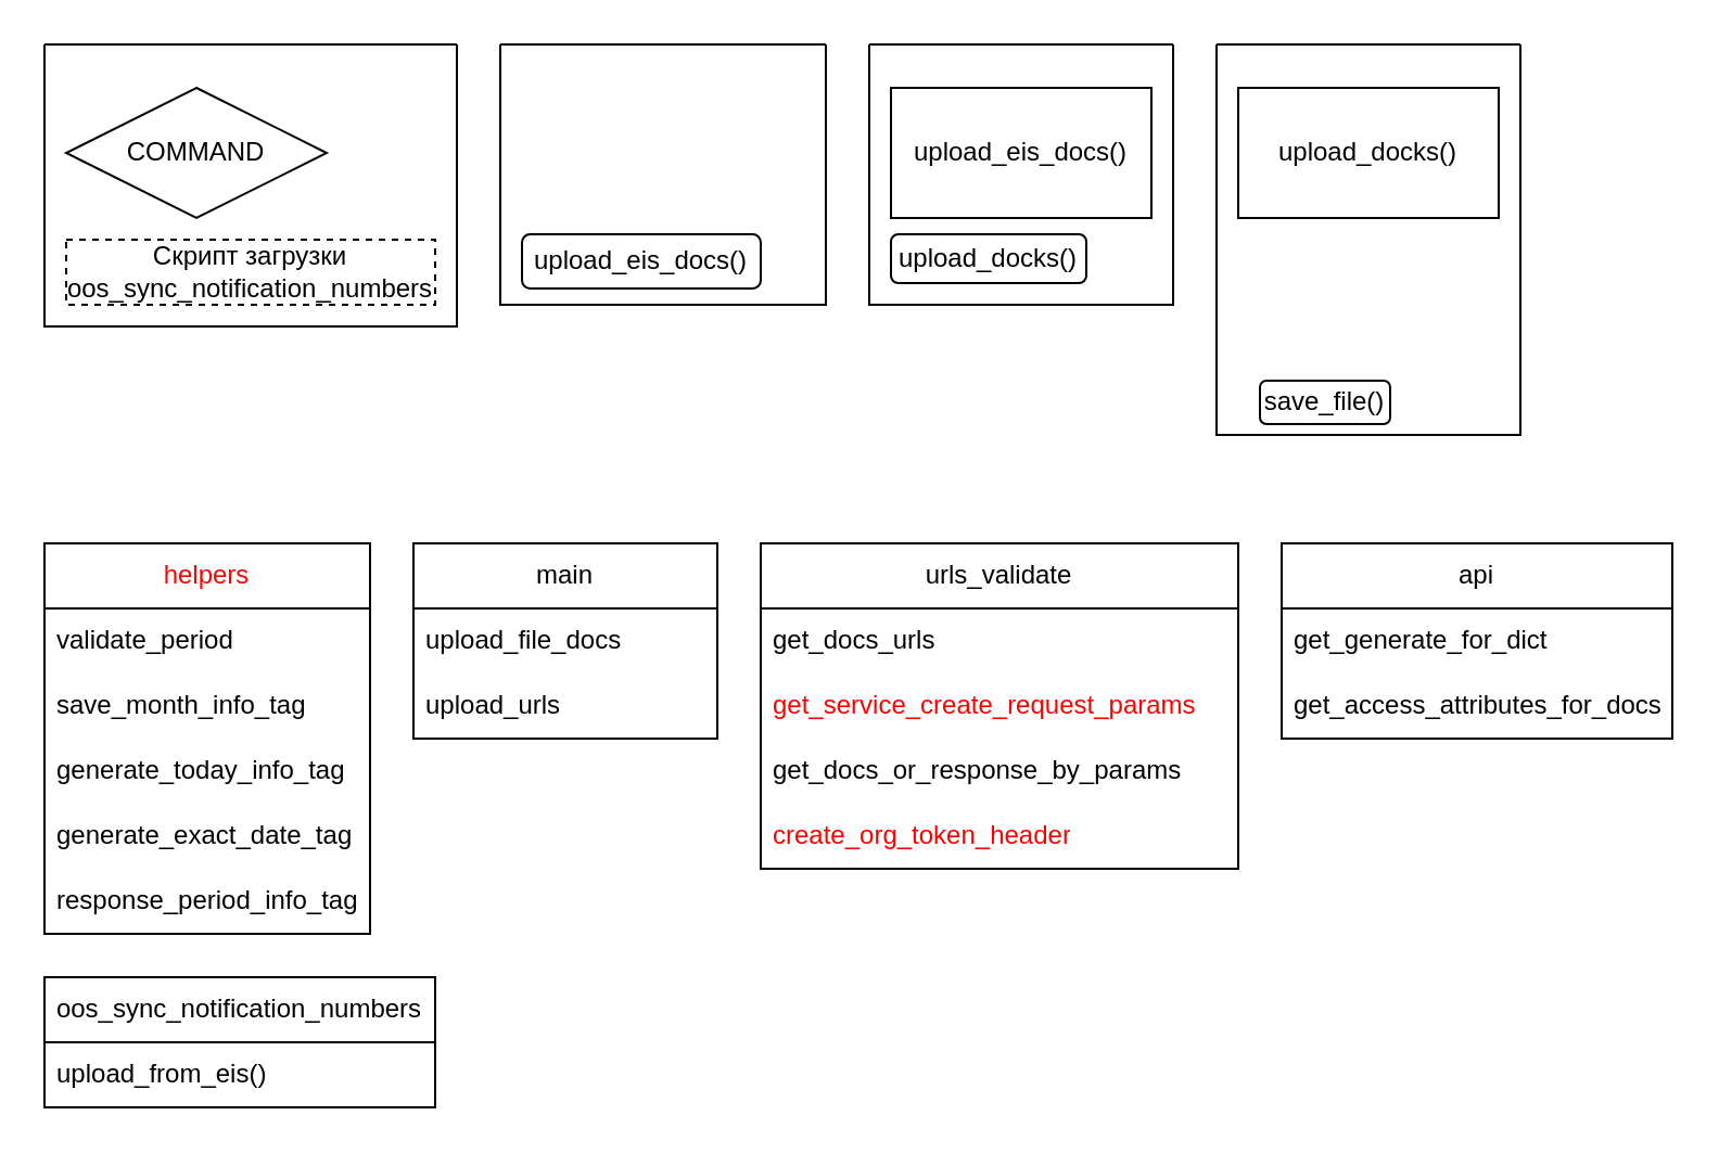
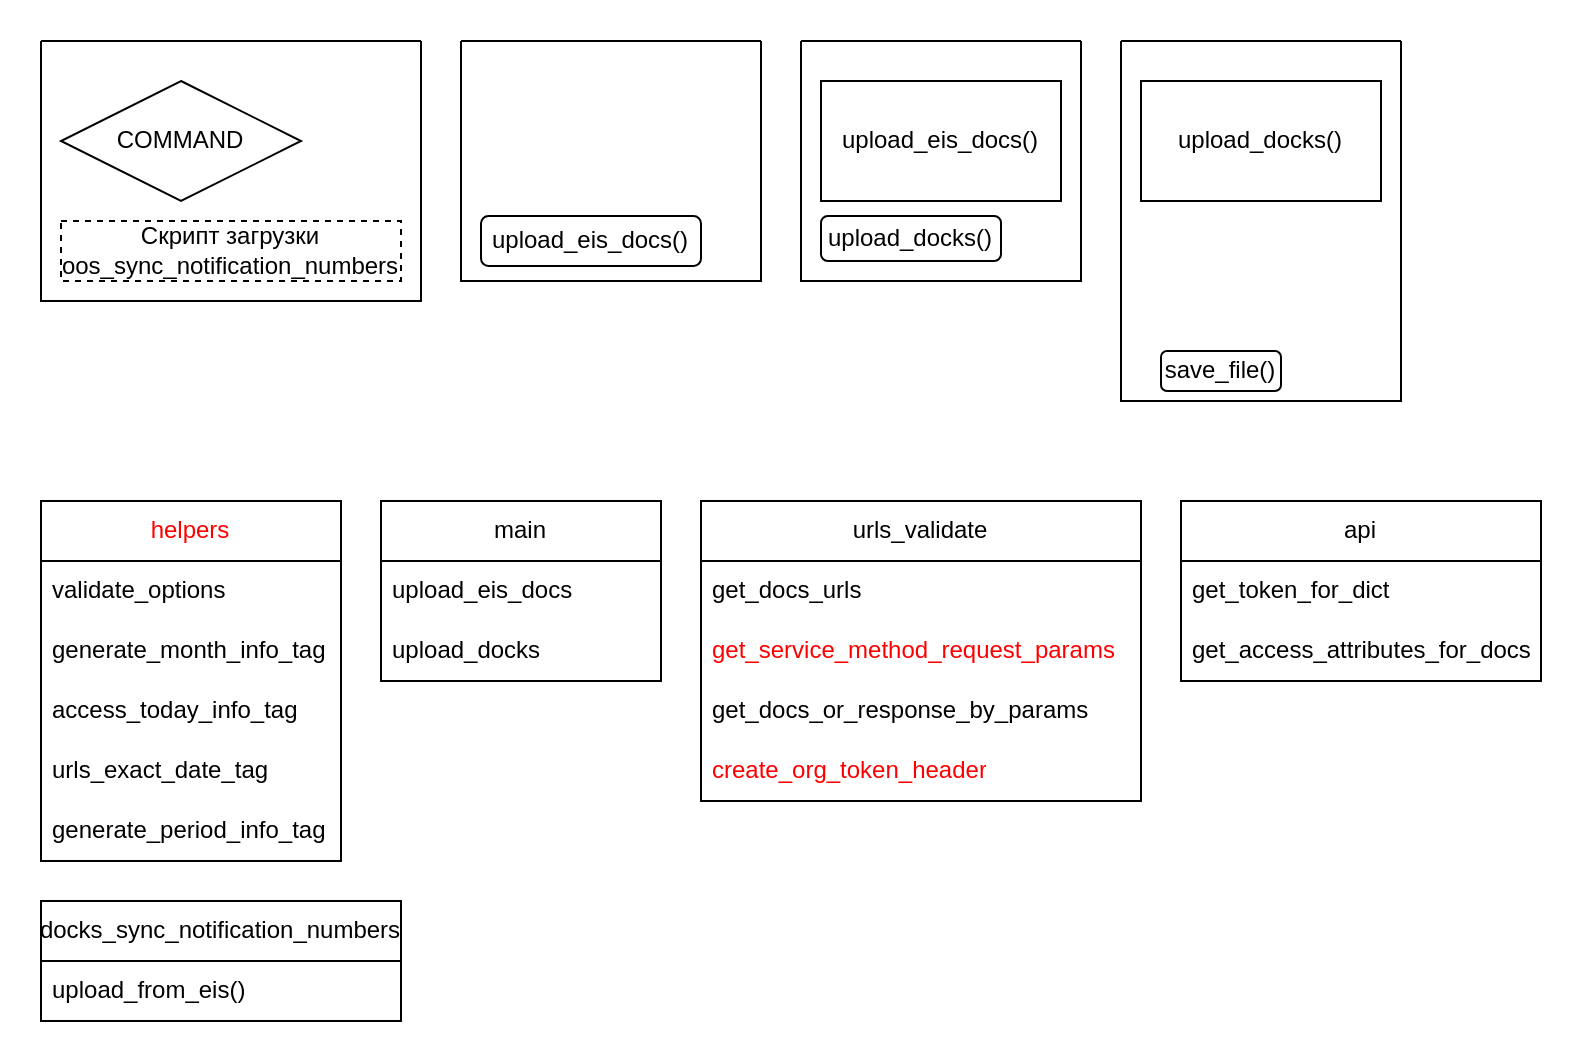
  <mxCell id="0" />
  <mxCell id="1" parent="0" />
  <mxCell id="2" value="" style="swimlane;startSize=0;" vertex="1" parent="1"><mxGeometry x="20" y="20" width="190" height="130" as="geometry" /></mxCell>
  <mxCell id="3" value="COMMAND" style="rhombus;whiteSpace=wrap;html=1;" vertex="1" parent="2"><mxGeometry x="10" y="20" width="120" height="60" as="geometry" /></mxCell>
  <mxCell id="4" value="Скрипт загрузки oos_sync_notification_numbers" style="whiteSpace=wrap;html=1;dashed=1;" vertex="1" parent="2"><mxGeometry x="10" y="90" width="170" height="30" as="geometry" /></mxCell>
  <mxCell id="5" value="" style="swimlane;startSize=0;" vertex="1" parent="1"><mxGeometry x="230" y="20" width="150" height="120" as="geometry" /></mxCell>
  <mxCell id="6" value="upload_eis_docs()" style="rounded=1;whiteSpace=wrap;html=1;" vertex="1" parent="5"><mxGeometry x="10" y="87.5" width="110" height="25" as="geometry" /></mxCell>
  <mxCell id="7" value="" style="swimlane;startSize=0;" vertex="1" parent="1"><mxGeometry x="400" y="20" width="140" height="120" as="geometry" /></mxCell>
  <mxCell id="8" value="upload_eis_docs()" style="whiteSpace=wrap;html=1;" vertex="1" parent="7"><mxGeometry x="10" y="20" width="120" height="60" as="geometry" /></mxCell>
  <mxCell id="9" value="upload_docks()" style="rounded=1;whiteSpace=wrap;html=1;" vertex="1" parent="7"><mxGeometry x="10" y="87.5" width="90" height="22.5" as="geometry" /></mxCell>
  <mxCell id="10" value="" style="swimlane;startSize=0;" vertex="1" parent="1"><mxGeometry x="560" y="20" width="140" height="180" as="geometry" /></mxCell>
  <mxCell id="11" value="upload_docks()" style="whiteSpace=wrap;html=1;" vertex="1" parent="10"><mxGeometry x="10" y="20" width="120" height="60" as="geometry" /></mxCell>
  <mxCell id="12" value="save_file()" style="rounded=1;whiteSpace=wrap;html=1;" vertex="1" parent="1"><mxGeometry x="580" y="175" width="60" height="20" as="geometry" /></mxCell>
  <mxCell id="13" value="&lt;font color=&quot;#ff0000&quot;&gt;helpers&lt;/font&gt;" style="swimlane;fontStyle=0;childLayout=stackLayout;horizontal=1;startSize=30;horizontalStack=0;resizeParent=1;resizeParentMax=0;resizeLast=0;collapsible=1;marginBottom=0;whiteSpace=wrap;html=1;" vertex="1" parent="1"><mxGeometry x="20" y="250" width="150" height="180" as="geometry"><mxRectangle x="10" y="330" width="80" height="30" as="alternateBounds" /></mxGeometry></mxCell>
- <mxCell id="14" value="validate_period" style="text;strokeColor=none;fillColor=none;align=left;verticalAlign=middle;spacingLeft=4;spacingRight=4;overflow=hidden;points=[[0,0.5],[1,0.5]];portConstraint=eastwest;rotatable=0;whiteSpace=wrap;html=1;" vertex="1" parent="13"><mxGeometry y="30" width="150" height="30" as="geometry" /></mxCell>
- <mxCell id="15" value="save_month_info_tag" style="text;strokeColor=none;fillColor=none;align=left;verticalAlign=middle;spacingLeft=4;spacingRight=4;overflow=hidden;points=[[0,0.5],[1,0.5]];portConstraint=eastwest;rotatable=0;whiteSpace=wrap;html=1;" vertex="1" parent="13"><mxGeometry y="60" width="150" height="30" as="geometry" /></mxCell>
- <mxCell id="16" value="generate_today_info_tag" style="text;strokeColor=none;fillColor=none;align=left;verticalAlign=middle;spacingLeft=4;spacingRight=4;overflow=hidden;points=[[0,0.5],[1,0.5]];portConstraint=eastwest;rotatable=0;whiteSpace=wrap;html=1;" vertex="1" parent="13"><mxGeometry y="90" width="150" height="30" as="geometry" /></mxCell>
- <mxCell id="17" value="generate_exact_date_tag" style="text;strokeColor=none;fillColor=none;align=left;verticalAlign=middle;spacingLeft=4;spacingRight=4;overflow=hidden;points=[[0,0.5],[1,0.5]];portConstraint=eastwest;rotatable=0;whiteSpace=wrap;html=1;" vertex="1" parent="13"><mxGeometry y="120" width="150" height="30" as="geometry" /></mxCell>
- <mxCell id="18" value="response_period_info_tag" style="text;strokeColor=none;fillColor=none;align=left;verticalAlign=middle;spacingLeft=4;spacingRight=4;overflow=hidden;points=[[0,0.5],[1,0.5]];portConstraint=eastwest;rotatable=0;whiteSpace=wrap;html=1;" vertex="1" parent="13"><mxGeometry y="150" width="150" height="30" as="geometry" /></mxCell>
+ <mxCell id="14" value="validate_options" style="text;strokeColor=none;fillColor=none;align=left;verticalAlign=middle;spacingLeft=4;spacingRight=4;overflow=hidden;points=[[0,0.5],[1,0.5]];portConstraint=eastwest;rotatable=0;whiteSpace=wrap;html=1;" vertex="1" parent="13"><mxGeometry y="30" width="150" height="30" as="geometry" /></mxCell>
+ <mxCell id="15" value="generate_month_info_tag" style="text;strokeColor=none;fillColor=none;align=left;verticalAlign=middle;spacingLeft=4;spacingRight=4;overflow=hidden;points=[[0,0.5],[1,0.5]];portConstraint=eastwest;rotatable=0;whiteSpace=wrap;html=1;" vertex="1" parent="13"><mxGeometry y="60" width="150" height="30" as="geometry" /></mxCell>
+ <mxCell id="16" value="access_today_info_tag" style="text;strokeColor=none;fillColor=none;align=left;verticalAlign=middle;spacingLeft=4;spacingRight=4;overflow=hidden;points=[[0,0.5],[1,0.5]];portConstraint=eastwest;rotatable=0;whiteSpace=wrap;html=1;" vertex="1" parent="13"><mxGeometry y="90" width="150" height="30" as="geometry" /></mxCell>
+ <mxCell id="17" value="urls_exact_date_tag" style="text;strokeColor=none;fillColor=none;align=left;verticalAlign=middle;spacingLeft=4;spacingRight=4;overflow=hidden;points=[[0,0.5],[1,0.5]];portConstraint=eastwest;rotatable=0;whiteSpace=wrap;html=1;" vertex="1" parent="13"><mxGeometry y="120" width="150" height="30" as="geometry" /></mxCell>
+ <mxCell id="18" value="generate_period_info_tag" style="text;strokeColor=none;fillColor=none;align=left;verticalAlign=middle;spacingLeft=4;spacingRight=4;overflow=hidden;points=[[0,0.5],[1,0.5]];portConstraint=eastwest;rotatable=0;whiteSpace=wrap;html=1;" vertex="1" parent="13"><mxGeometry y="150" width="150" height="30" as="geometry" /></mxCell>
  <mxCell id="19" value="main" style="swimlane;fontStyle=0;childLayout=stackLayout;horizontal=1;startSize=30;horizontalStack=0;resizeParent=1;resizeParentMax=0;resizeLast=0;collapsible=1;marginBottom=0;whiteSpace=wrap;html=1;" vertex="1" parent="1"><mxGeometry x="190" y="250" width="140" height="90" as="geometry" /></mxCell>
- <mxCell id="20" value="upload_file_docs" style="text;strokeColor=none;fillColor=none;align=left;verticalAlign=middle;spacingLeft=4;spacingRight=4;overflow=hidden;points=[[0,0.5],[1,0.5]];portConstraint=eastwest;rotatable=0;whiteSpace=wrap;html=1;" vertex="1" parent="19"><mxGeometry y="30" width="140" height="30" as="geometry" /></mxCell>
- <mxCell id="21" value="upload_urls" style="text;strokeColor=none;fillColor=none;align=left;verticalAlign=middle;spacingLeft=4;spacingRight=4;overflow=hidden;points=[[0,0.5],[1,0.5]];portConstraint=eastwest;rotatable=0;whiteSpace=wrap;html=1;" vertex="1" parent="19"><mxGeometry y="60" width="140" height="30" as="geometry" /></mxCell>
+ <mxCell id="20" value="upload_eis_docs" style="text;strokeColor=none;fillColor=none;align=left;verticalAlign=middle;spacingLeft=4;spacingRight=4;overflow=hidden;points=[[0,0.5],[1,0.5]];portConstraint=eastwest;rotatable=0;whiteSpace=wrap;html=1;" vertex="1" parent="19"><mxGeometry y="30" width="140" height="30" as="geometry" /></mxCell>
+ <mxCell id="21" value="upload_docks" style="text;strokeColor=none;fillColor=none;align=left;verticalAlign=middle;spacingLeft=4;spacingRight=4;overflow=hidden;points=[[0,0.5],[1,0.5]];portConstraint=eastwest;rotatable=0;whiteSpace=wrap;html=1;" vertex="1" parent="19"><mxGeometry y="60" width="140" height="30" as="geometry" /></mxCell>
  <mxCell id="22" value="urls_validate" style="swimlane;fontStyle=0;childLayout=stackLayout;horizontal=1;startSize=30;horizontalStack=0;resizeParent=1;resizeParentMax=0;resizeLast=0;collapsible=1;marginBottom=0;whiteSpace=wrap;html=1;" vertex="1" parent="1"><mxGeometry x="350" y="250" width="220" height="150" as="geometry" /></mxCell>
  <mxCell id="23" value="get_docs_urls" style="text;strokeColor=none;fillColor=none;align=left;verticalAlign=middle;spacingLeft=4;spacingRight=4;overflow=hidden;points=[[0,0.5],[1,0.5]];portConstraint=eastwest;rotatable=0;whiteSpace=wrap;html=1;" vertex="1" parent="22"><mxGeometry y="30" width="220" height="30" as="geometry" /></mxCell>
- <mxCell id="24" value="&lt;font color=&quot;#ff0000&quot;&gt;get_service_create_request_params&lt;/font&gt;" style="text;strokeColor=none;fillColor=none;align=left;verticalAlign=middle;spacingLeft=4;spacingRight=4;overflow=hidden;points=[[0,0.5],[1,0.5]];portConstraint=eastwest;rotatable=0;whiteSpace=wrap;html=1;" vertex="1" parent="22"><mxGeometry y="60" width="220" height="30" as="geometry" /></mxCell>
+ <mxCell id="24" value="&lt;font color=&quot;#ff0000&quot;&gt;get_service_method_request_params&lt;/font&gt;" style="text;strokeColor=none;fillColor=none;align=left;verticalAlign=middle;spacingLeft=4;spacingRight=4;overflow=hidden;points=[[0,0.5],[1,0.5]];portConstraint=eastwest;rotatable=0;whiteSpace=wrap;html=1;" vertex="1" parent="22"><mxGeometry y="60" width="220" height="30" as="geometry" /></mxCell>
  <mxCell id="25" value="get_docs_or_response_by_params" style="text;strokeColor=none;fillColor=none;align=left;verticalAlign=middle;spacingLeft=4;spacingRight=4;overflow=hidden;points=[[0,0.5],[1,0.5]];portConstraint=eastwest;rotatable=0;whiteSpace=wrap;html=1;" vertex="1" parent="22"><mxGeometry y="90" width="220" height="30" as="geometry" /></mxCell>
  <mxCell id="26" value="&lt;font color=&quot;#ff0000&quot;&gt;create_org_token_header&lt;/font&gt;" style="text;strokeColor=none;fillColor=none;align=left;verticalAlign=middle;spacingLeft=4;spacingRight=4;overflow=hidden;points=[[0,0.5],[1,0.5]];portConstraint=eastwest;rotatable=0;whiteSpace=wrap;html=1;" vertex="1" parent="22"><mxGeometry y="120" width="220" height="30" as="geometry" /></mxCell>
  <mxCell id="27" value="api" style="swimlane;fontStyle=0;childLayout=stackLayout;horizontal=1;startSize=30;horizontalStack=0;resizeParent=1;resizeParentMax=0;resizeLast=0;collapsible=1;marginBottom=0;whiteSpace=wrap;html=1;" vertex="1" parent="1"><mxGeometry x="590" y="250" width="180" height="90" as="geometry" /></mxCell>
- <mxCell id="28" value="get_generate_for_dict" style="text;strokeColor=none;fillColor=none;align=left;verticalAlign=middle;spacingLeft=4;spacingRight=4;overflow=hidden;points=[[0,0.5],[1,0.5]];portConstraint=eastwest;rotatable=0;whiteSpace=wrap;html=1;" vertex="1" parent="27"><mxGeometry y="30" width="180" height="30" as="geometry" /></mxCell>
+ <mxCell id="28" value="get_token_for_dict" style="text;strokeColor=none;fillColor=none;align=left;verticalAlign=middle;spacingLeft=4;spacingRight=4;overflow=hidden;points=[[0,0.5],[1,0.5]];portConstraint=eastwest;rotatable=0;whiteSpace=wrap;html=1;" vertex="1" parent="27"><mxGeometry y="30" width="180" height="30" as="geometry" /></mxCell>
  <mxCell id="29" value="get_access_attributes_for_docs" style="text;strokeColor=none;fillColor=none;align=left;verticalAlign=middle;spacingLeft=4;spacingRight=4;overflow=hidden;points=[[0,0.5],[1,0.5]];portConstraint=eastwest;rotatable=0;whiteSpace=wrap;html=1;" vertex="1" parent="27"><mxGeometry y="60" width="180" height="30" as="geometry" /></mxCell>
- <mxCell id="30" value="oos_sync_notification_numbers" style="swimlane;fontStyle=0;childLayout=stackLayout;horizontal=1;startSize=30;horizontalStack=0;resizeParent=1;resizeParentMax=0;resizeLast=0;collapsible=1;marginBottom=0;whiteSpace=wrap;html=1;" vertex="1" parent="1"><mxGeometry x="20" y="450" width="180" height="60" as="geometry" /></mxCell>
+ <mxCell id="30" value="docks_sync_notification_numbers" style="swimlane;fontStyle=0;childLayout=stackLayout;horizontal=1;startSize=30;horizontalStack=0;resizeParent=1;resizeParentMax=0;resizeLast=0;collapsible=1;marginBottom=0;whiteSpace=wrap;html=1;" vertex="1" parent="1"><mxGeometry x="20" y="450" width="180" height="60" as="geometry" /></mxCell>
  <mxCell id="31" value="upload_from_eis()" style="text;strokeColor=none;fillColor=none;align=left;verticalAlign=middle;spacingLeft=4;spacingRight=4;overflow=hidden;points=[[0,0.5],[1,0.5]];portConstraint=eastwest;rotatable=0;whiteSpace=wrap;html=1;" vertex="1" parent="30"><mxGeometry y="30" width="180" height="30" as="geometry" /></mxCell>
